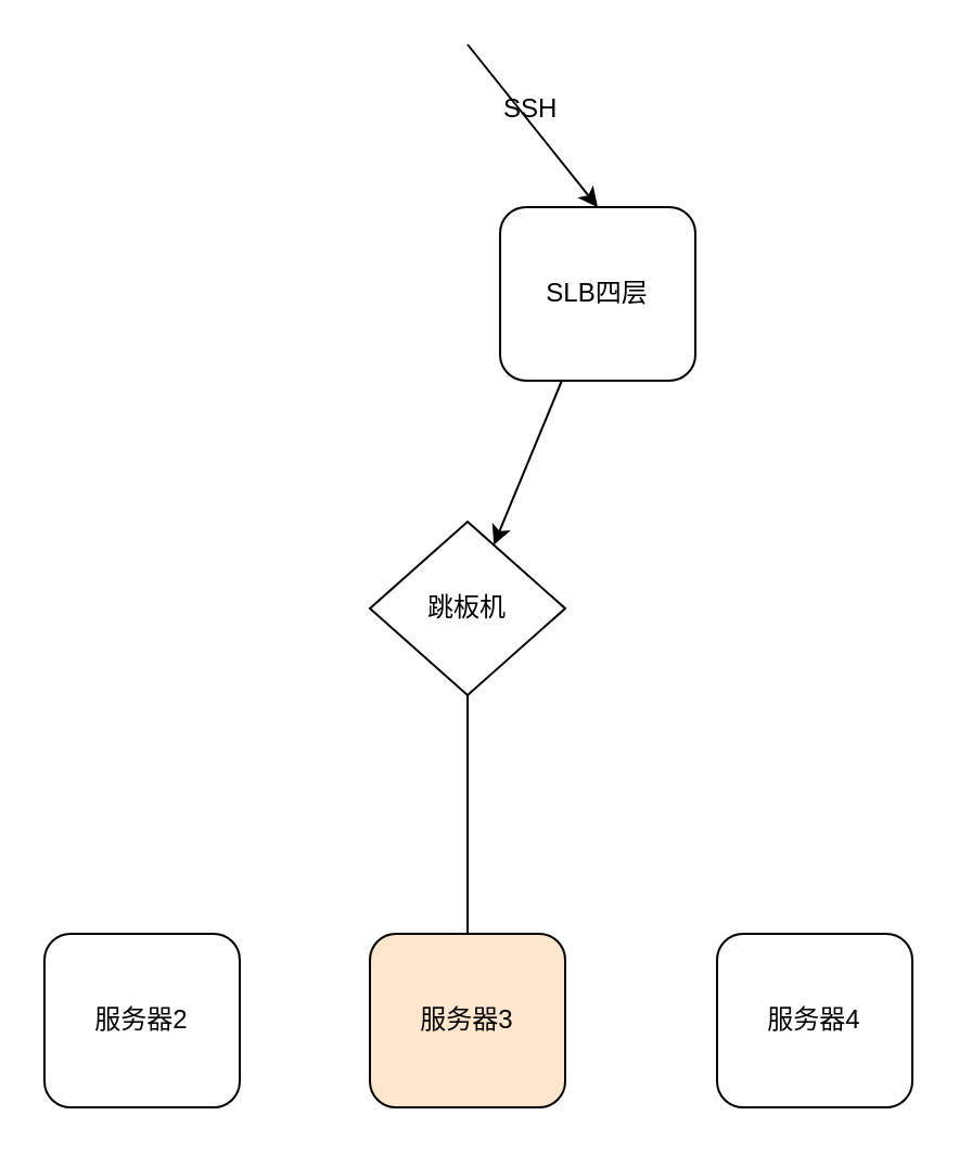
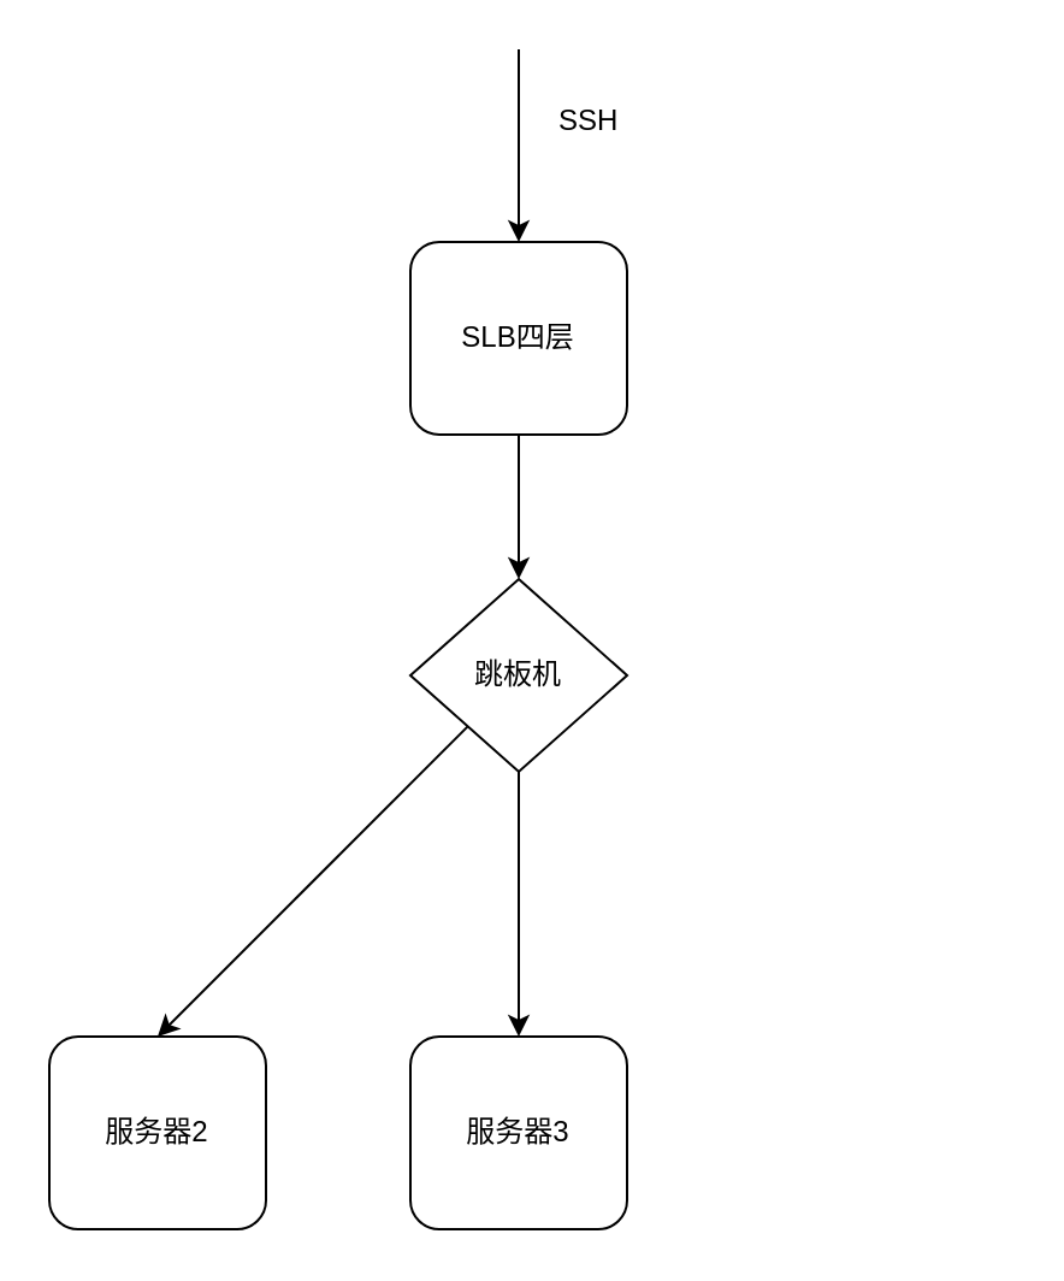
  <mxCell id="0" />
  <mxCell id="1" parent="0" />
  <mxCell id="2" style="edgeStyle=none;rounded=0;orthogonalLoop=1;jettySize=auto;html=1;" edge="1" parent="1" source="3" target="6"><mxGeometry relative="1" as="geometry" /></mxCell>
- <mxCell id="3" value="SLB四层" style="rounded=1;whiteSpace=wrap;html=1;" vertex="1" parent="1"><mxGeometry x="230" y="95" width="90" height="80" as="geometry" /></mxCell>
- <mxCell id="5" style="edgeStyle=none;rounded=0;orthogonalLoop=1;jettySize=auto;html=1;entryX=0.5;entryY=0;entryDx=0;entryDy=0;endArrow=none;" edge="1" parent="1" source="6" target="7"><mxGeometry relative="1" as="geometry" /></mxCell>
+ <mxCell id="3" value="SLB四层" style="rounded=1;whiteSpace=wrap;html=1;" vertex="1" parent="1"><mxGeometry x="170" y="100" width="90" height="80" as="geometry" /></mxCell>
+ <mxCell id="4" style="rounded=0;orthogonalLoop=1;jettySize=auto;html=1;entryX=0.5;entryY=0;entryDx=0;entryDy=0;" edge="1" parent="1" source="6" target="8"><mxGeometry relative="1" as="geometry" /></mxCell>
+ <mxCell id="5" style="edgeStyle=none;rounded=0;orthogonalLoop=1;jettySize=auto;html=1;entryX=0.5;entryY=0;entryDx=0;entryDy=0;" edge="1" parent="1" source="6" target="7"><mxGeometry relative="1" as="geometry" /></mxCell>
  <mxCell id="6" value="跳板机" style="rhombus;whiteSpace=wrap;html=1;" vertex="1" parent="1"><mxGeometry x="170" y="240" width="90" height="80" as="geometry" /></mxCell>
- <mxCell id="7" value="&lt;span style=&quot;white-space: normal&quot;&gt;服务器3&lt;/span&gt;" style="rounded=1;whiteSpace=wrap;html=1;fillColor=#ffe6cc;" vertex="1" parent="1"><mxGeometry x="170" y="430" width="90" height="80" as="geometry" /></mxCell>
+ <mxCell id="7" value="&lt;span style=&quot;white-space: normal&quot;&gt;服务器3&lt;/span&gt;" style="rounded=1;whiteSpace=wrap;html=1;" vertex="1" parent="1"><mxGeometry x="170" y="430" width="90" height="80" as="geometry" /></mxCell>
  <mxCell id="8" value="服务器2" style="rounded=1;whiteSpace=wrap;html=1;" vertex="1" parent="1"><mxGeometry x="20" y="430" width="90" height="80" as="geometry" /></mxCell>
- <mxCell id="9" value="&lt;span style=&quot;white-space: normal&quot;&gt;服务器4&lt;/span&gt;" style="rounded=1;whiteSpace=wrap;html=1;" vertex="1" parent="1"><mxGeometry x="330" y="430" width="90" height="80" as="geometry" /></mxCell>
  <mxCell id="10" value="" style="endArrow=classic;html=1;entryX=0.5;entryY=0;entryDx=0;entryDy=0;" edge="1" parent="1" target="3"><mxGeometry width="50" height="50" relative="1" as="geometry"><mxPoint x="215" y="20" as="sourcePoint" /><mxPoint x="240" y="-20" as="targetPoint" /></mxGeometry></mxCell>
  <mxCell id="11" value="SSH" style="text;html=1;strokeColor=none;fillColor=none;align=left;verticalAlign=middle;whiteSpace=wrap;rounded=0;" vertex="1" parent="1"><mxGeometry x="230" y="40" width="40" height="20" as="geometry" /></mxCell>
